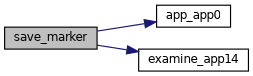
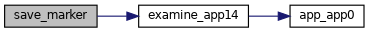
  digraph {
    rankdir=LR
    node [color=black fontname=Helvetica fontsize=10 shape=record]
    edge [color=midnightblue fontname=Helvetica fontsize=10 labelfontname=Helvetica labelfontsize=10 style=solid]
    n1 [fillcolor=grey75 fontcolor=black height=0.2 label=save_marker style=filled width=0.4]
    n2 [height=0.2 label=app_app0 width=0.4]
    n3 [height=0.2 label=examine_app14 width=0.4]
-   n1 -> n2
+   n3 -> n2
    n1 -> n3
  }
